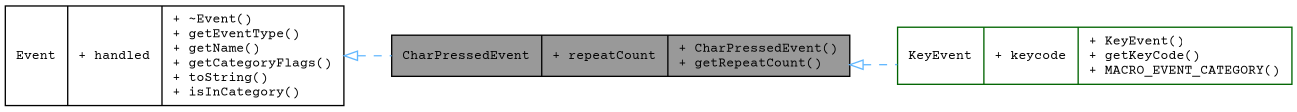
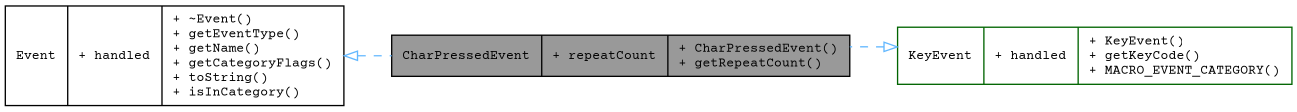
  digraph {
    fontname="Courier Prime"
    rankdir=LR
    node [color=black fillcolor=white fontname="Courier Prime" fontsize=10 shape=record style=filled]
    edge [arrowtail=onormal color=steelblue1 dir=back fontname="Courier Prime" fontsize=10 labelfontname=Helvetica labelfontsize=10 style=dashed]
    n1 [fillcolor=grey60 fontcolor=black height=0.2 label="{CharPressedEvent\n|+ repeatCount\l|+ CharPressedEvent()\l+ getRepeatCount()\l}" width=0.4]
-   n2 [color=darkgreen height=0.2 label="{KeyEvent\n|+ keycode\l|+ KeyEvent()\l+ getKeyCode()\l+ MACRO_EVENT_CATEGORY()\l}" width=0.4]
+   n2 [color=darkgreen height=0.2 label="{KeyEvent\n|+ handled\l|+ KeyEvent()\l+ getKeyCode()\l+ MACRO_EVENT_CATEGORY()\l}" width=0.4]
    n3 [height=0.2 label="{Event\n|+ handled\l|+ ~Event()\l+ getEventType()\l+ getName()\l+ getCategoryFlags()\l+ toString()\l+ isInCategory()\l}" width=0.4]
-   n1 -> n2
+   n2 -> n1
    n3 -> n1
  }
